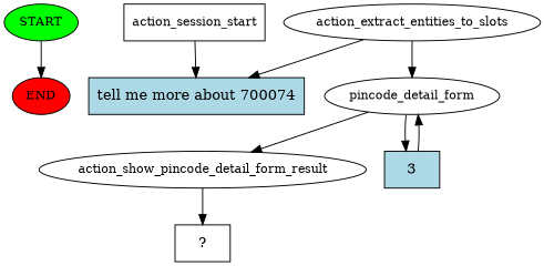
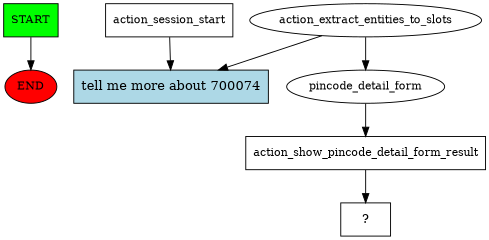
  digraph {
    node [fontsize=12]
-   n1 [fillcolor=green label=START style=filled]
+   n1 [fillcolor=green label=START style=filled shape=box]
    n2 [fillcolor=red label=END style=filled]
    n3 [label=action_session_start shape=box]
    n4 [fillcolor=lightblue label="tell me more about 700074" shape=rect style=filled fontsize=""]
    n5 [label=action_extract_entities_to_slots]
    n6 [label=pincode_detail_form]
-   n7 [label=action_show_pincode_detail_form_result]
-   n8 [fillcolor=lightblue label=3 shape=rect style=filled fontsize=""]
+   n7 [label=action_show_pincode_detail_form_result shape=box]
    n9 [label="  ?  " shape=rect fontsize=""]
    n1 -> n2
    n3 -> n4
    n5 -> n4
    n5 -> n6
    n6 -> n7
-   n6 -> n8
    n7 -> n9
-   n8 -> n6
  }
